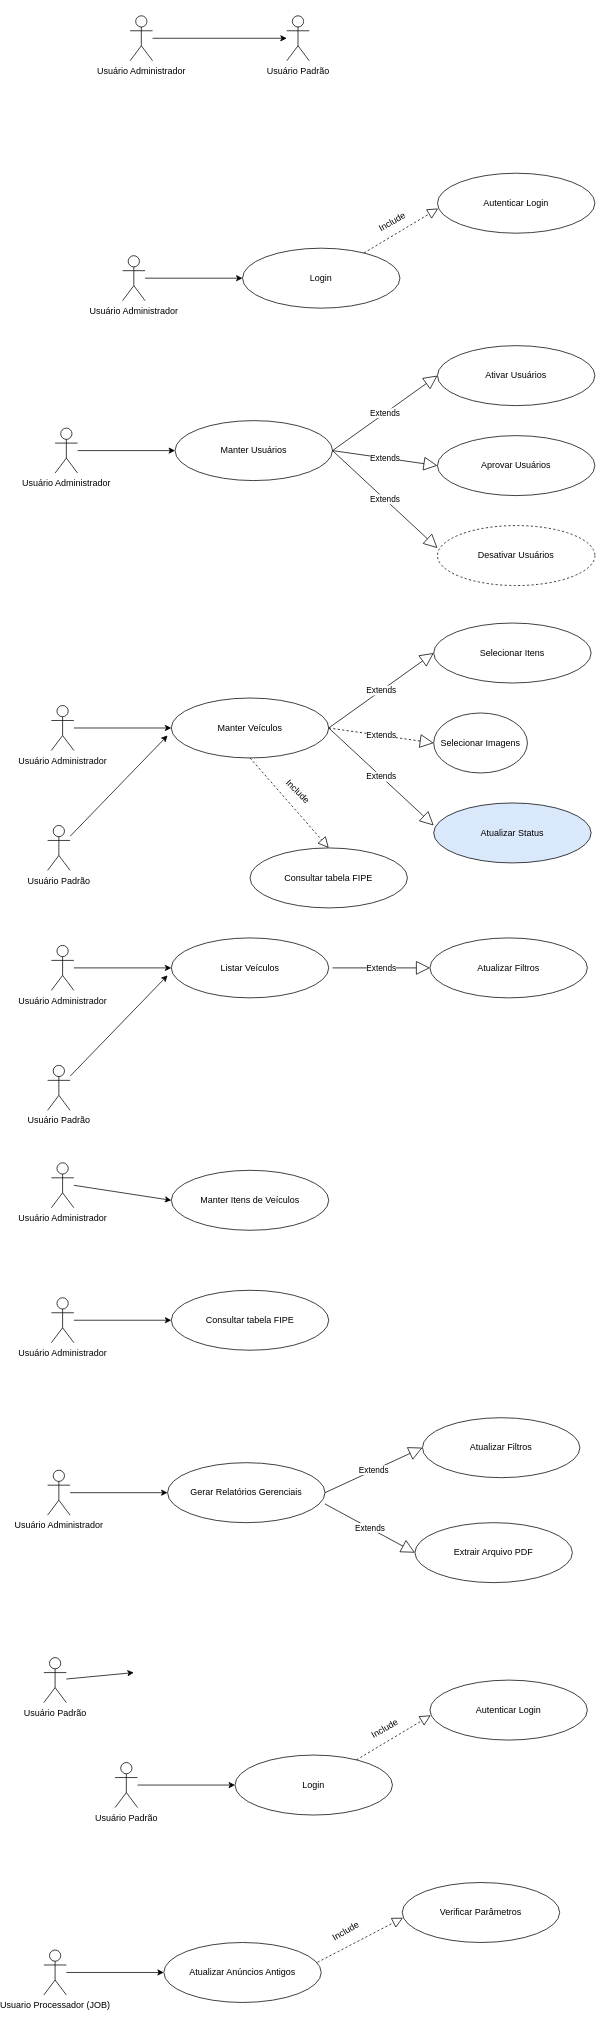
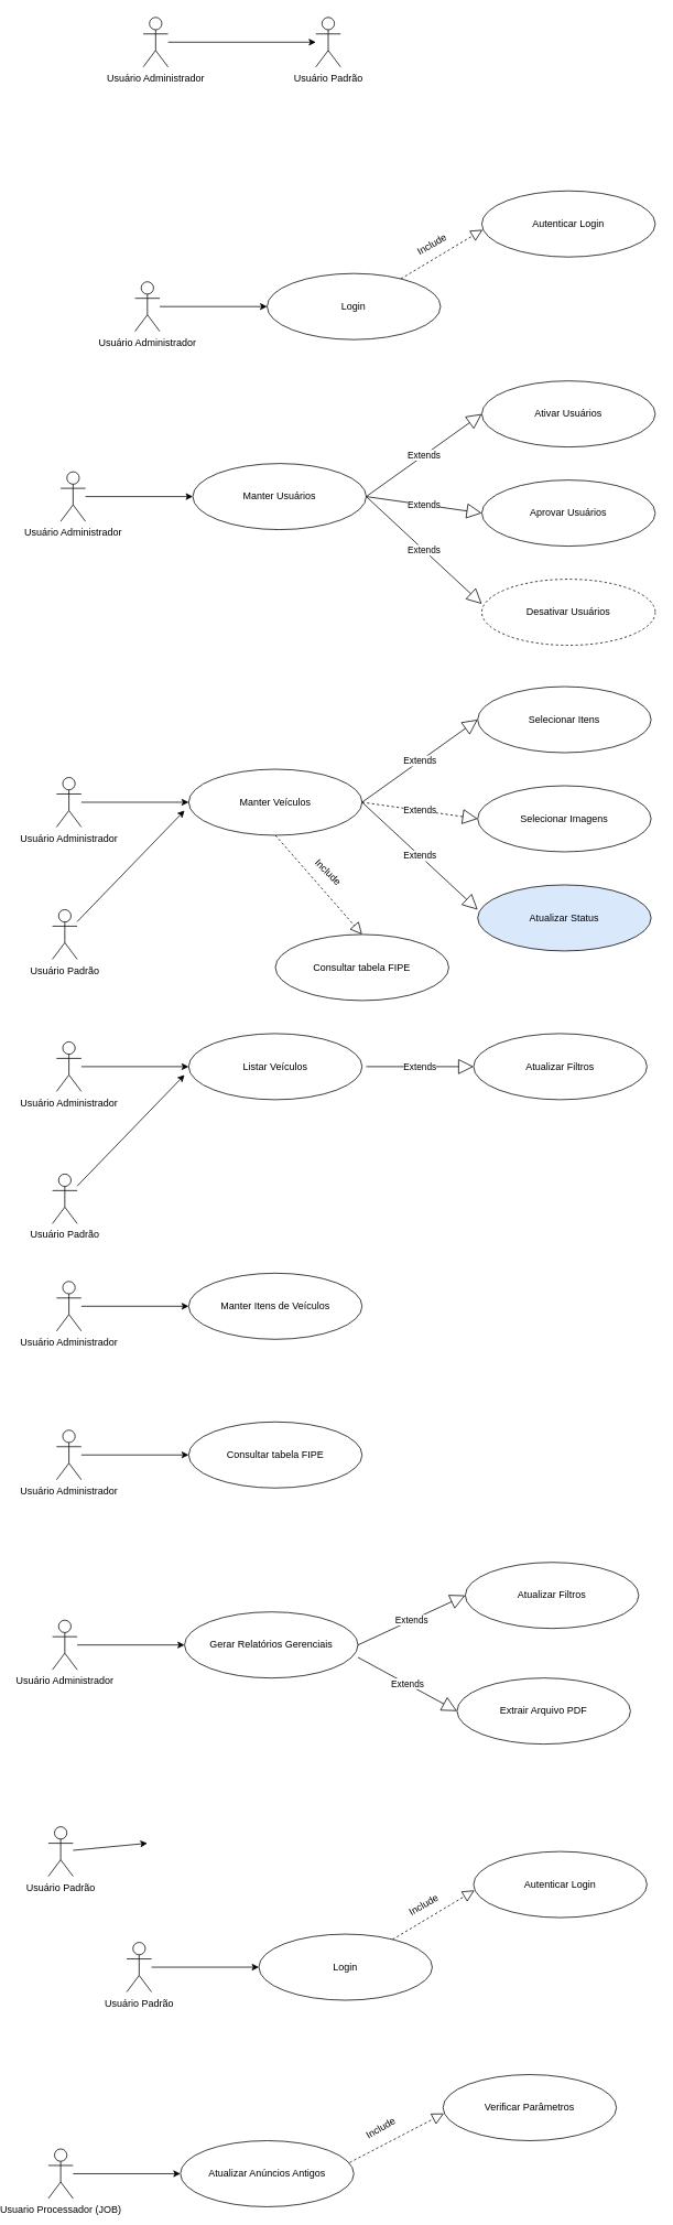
  <mxCell id="0" />
  <mxCell id="1" parent="0" />
  <mxCell id="2" value="Usuário Administrador" style="shape=umlActor;verticalLabelPosition=bottom;verticalAlign=top;html=1;outlineConnect=0;" parent="1" vertex="1"><mxGeometry x="135" y="20" width="30" height="60" as="geometry" /></mxCell>
  <mxCell id="3" value="Usuário Padrão" style="shape=umlActor;verticalLabelPosition=bottom;verticalAlign=top;html=1;outlineConnect=0;" parent="1" vertex="1"><mxGeometry x="344" y="20" width="30" height="60" as="geometry" /></mxCell>
  <mxCell id="4" value="" style="endArrow=classic;html=1;rounded=0;" parent="1" source="2" target="3" edge="1"><mxGeometry width="50" height="50" relative="1" as="geometry"><mxPoint x="395" y="170" as="sourcePoint" /><mxPoint x="445" y="120" as="targetPoint" /></mxGeometry></mxCell>
  <mxCell id="5" value="Usuário Administrador" style="shape=umlActor;verticalLabelPosition=bottom;verticalAlign=top;html=1;outlineConnect=0;" parent="1" vertex="1"><mxGeometry x="125" y="340" width="30" height="60" as="geometry" /></mxCell>
  <mxCell id="6" value="Login" style="ellipse;whiteSpace=wrap;html=1;" parent="1" vertex="1"><mxGeometry x="285" y="330" width="210" height="80" as="geometry" /></mxCell>
  <mxCell id="7" value="" style="endArrow=classic;html=1;rounded=0;entryX=0;entryY=0.5;entryDx=0;entryDy=0;" parent="1" source="5" target="6" edge="1"><mxGeometry width="50" height="50" relative="1" as="geometry"><mxPoint x="395" y="570" as="sourcePoint" /><mxPoint x="445" y="520" as="targetPoint" /><Array as="points" /></mxGeometry></mxCell>
  <mxCell id="8" value="Usuário Padrão" style="shape=umlActor;verticalLabelPosition=bottom;verticalAlign=top;html=1;outlineConnect=0;" parent="1" vertex="1"><mxGeometry x="115" y="2350" width="30" height="60" as="geometry" /></mxCell>
  <mxCell id="9" value="Autenticar Login" style="ellipse;whiteSpace=wrap;html=1;" vertex="1" parent="1"><mxGeometry x="545" y="230" width="210" height="80" as="geometry" /></mxCell>
  <mxCell id="10" value="Include" style="text;html=1;strokeColor=none;fillColor=none;align=center;verticalAlign=middle;whiteSpace=wrap;rounded=0;rotation=-30;" vertex="1" parent="1"><mxGeometry x="455" y="280" width="60" height="30" as="geometry" /></mxCell>
  <mxCell id="11" value="" style="endArrow=block;dashed=1;endFill=0;endSize=12;html=1;rounded=0;entryX=0.005;entryY=0.588;entryDx=0;entryDy=0;entryPerimeter=0;" edge="1" parent="1" source="6" target="9"><mxGeometry width="160" relative="1" as="geometry"><mxPoint x="275" y="500" as="sourcePoint" /><mxPoint x="435" y="500" as="targetPoint" /></mxGeometry></mxCell>
  <mxCell id="12" value="Login" style="ellipse;whiteSpace=wrap;html=1;" vertex="1" parent="1"><mxGeometry x="275" y="2340" width="210" height="80" as="geometry" /></mxCell>
  <mxCell id="13" value="" style="endArrow=classic;html=1;rounded=0;entryX=0;entryY=0.5;entryDx=0;entryDy=0;" edge="1" parent="1" target="12"><mxGeometry width="50" height="50" relative="1" as="geometry"><mxPoint x="145" y="2380" as="sourcePoint" /><mxPoint x="435" y="2530" as="targetPoint" /><Array as="points" /></mxGeometry></mxCell>
  <mxCell id="14" value="Autenticar Login" style="ellipse;whiteSpace=wrap;html=1;" vertex="1" parent="1"><mxGeometry x="535" y="2240" width="210" height="80" as="geometry" /></mxCell>
  <mxCell id="15" value="Include" style="text;html=1;strokeColor=none;fillColor=none;align=center;verticalAlign=middle;whiteSpace=wrap;rounded=0;rotation=-30;" vertex="1" parent="1"><mxGeometry x="445" y="2290" width="60" height="30" as="geometry" /></mxCell>
  <mxCell id="16" value="" style="endArrow=block;dashed=1;endFill=0;endSize=12;html=1;rounded=0;entryX=0.005;entryY=0.588;entryDx=0;entryDy=0;entryPerimeter=0;" edge="1" parent="1" source="12" target="14"><mxGeometry width="160" relative="1" as="geometry"><mxPoint x="265" y="2510" as="sourcePoint" /><mxPoint x="425" y="2510" as="targetPoint" /></mxGeometry></mxCell>
  <mxCell id="17" value="Usuário Administrador" style="shape=umlActor;verticalLabelPosition=bottom;verticalAlign=top;html=1;outlineConnect=0;" vertex="1" parent="1"><mxGeometry x="35" y="570" width="30" height="60" as="geometry" /></mxCell>
  <mxCell id="18" value="Manter Usuários" style="ellipse;whiteSpace=wrap;html=1;" vertex="1" parent="1"><mxGeometry x="195" y="560" width="210" height="80" as="geometry" /></mxCell>
  <mxCell id="19" value="" style="endArrow=classic;html=1;rounded=0;entryX=0;entryY=0.5;entryDx=0;entryDy=0;" edge="1" parent="1" target="18"><mxGeometry width="50" height="50" relative="1" as="geometry"><mxPoint x="65" y="600" as="sourcePoint" /><mxPoint x="355" y="750" as="targetPoint" /><Array as="points" /></mxGeometry></mxCell>
  <mxCell id="20" value="Ativar Usuários" style="ellipse;whiteSpace=wrap;html=1;" vertex="1" parent="1"><mxGeometry x="545" y="460" width="210" height="80" as="geometry" /></mxCell>
  <mxCell id="21" value="Aprovar Usuários" style="ellipse;whiteSpace=wrap;html=1;" vertex="1" parent="1"><mxGeometry x="545" y="580" width="210" height="80" as="geometry" /></mxCell>
  <mxCell id="22" value="Extends" style="endArrow=block;endSize=16;endFill=0;html=1;rounded=0;entryX=0;entryY=0.5;entryDx=0;entryDy=0;exitX=1;exitY=0.5;exitDx=0;exitDy=0;" edge="1" parent="1" source="18" target="20"><mxGeometry width="160" relative="1" as="geometry"><mxPoint x="275" y="620" as="sourcePoint" /><mxPoint x="435" y="620" as="targetPoint" /></mxGeometry></mxCell>
  <mxCell id="23" value="Extends" style="endArrow=block;endSize=16;endFill=0;html=1;rounded=0;entryX=0;entryY=0.5;entryDx=0;entryDy=0;exitX=1;exitY=0.5;exitDx=0;exitDy=0;" edge="1" parent="1" source="18" target="21"><mxGeometry width="160" relative="1" as="geometry"><mxPoint x="405.05" y="590" as="sourcePoint" /><mxPoint x="584.95" y="546" as="targetPoint" /></mxGeometry></mxCell>
  <mxCell id="24" value="Desativar Usuários" style="ellipse;whiteSpace=wrap;html=1;dashed=1;" vertex="1" parent="1"><mxGeometry x="545" y="700" width="210" height="80" as="geometry" /></mxCell>
  <mxCell id="25" value="Extends" style="endArrow=block;endSize=16;endFill=0;html=1;rounded=0;entryX=0;entryY=0.375;entryDx=0;entryDy=0;exitX=1;exitY=0.5;exitDx=0;exitDy=0;entryPerimeter=0;" edge="1" parent="1" source="18" target="24"><mxGeometry width="160" relative="1" as="geometry"><mxPoint x="415" y="610" as="sourcePoint" /><mxPoint x="555" y="630" as="targetPoint" /></mxGeometry></mxCell>
  <mxCell id="26" value="Usuário Administrador" style="shape=umlActor;verticalLabelPosition=bottom;verticalAlign=top;html=1;outlineConnect=0;" vertex="1" parent="1"><mxGeometry x="30" y="940" width="30" height="60" as="geometry" /></mxCell>
  <mxCell id="27" value="Manter Veículos" style="ellipse;whiteSpace=wrap;html=1;" vertex="1" parent="1"><mxGeometry x="190" y="930" width="210" height="80" as="geometry" /></mxCell>
  <mxCell id="28" value="" style="endArrow=classic;html=1;rounded=0;entryX=0;entryY=0.5;entryDx=0;entryDy=0;" edge="1" parent="1" target="27"><mxGeometry width="50" height="50" relative="1" as="geometry"><mxPoint x="60" y="970" as="sourcePoint" /><mxPoint x="350" y="1120" as="targetPoint" /><Array as="points" /></mxGeometry></mxCell>
  <mxCell id="29" value="Selecionar Itens" style="ellipse;whiteSpace=wrap;html=1;" vertex="1" parent="1"><mxGeometry x="540" y="830" width="210" height="80" as="geometry" /></mxCell>
- <mxCell id="30" value="Selecionar Imagens" style="ellipse;whiteSpace=wrap;html=1;" vertex="1" parent="1"><mxGeometry x="540" y="950" width="125" height="80" as="geometry" /></mxCell>
+ <mxCell id="30" value="Selecionar Imagens" style="ellipse;whiteSpace=wrap;html=1;" vertex="1" parent="1"><mxGeometry x="540" y="950" width="210" height="80" as="geometry" /></mxCell>
  <mxCell id="31" value="Extends" style="endArrow=block;endSize=16;endFill=0;html=1;rounded=0;entryX=0;entryY=0.5;entryDx=0;entryDy=0;exitX=1;exitY=0.5;exitDx=0;exitDy=0;" edge="1" parent="1" source="27" target="29"><mxGeometry width="160" relative="1" as="geometry"><mxPoint x="270" y="990" as="sourcePoint" /><mxPoint x="430" y="990" as="targetPoint" /></mxGeometry></mxCell>
  <mxCell id="32" value="Extends" style="endArrow=block;endSize=16;endFill=0;html=1;rounded=0;entryX=0;entryY=0.5;entryDx=0;entryDy=0;exitX=1;exitY=0.5;exitDx=0;exitDy=0;dashed=1;" edge="1" parent="1" source="27" target="30"><mxGeometry width="160" relative="1" as="geometry"><mxPoint x="400.05" y="960" as="sourcePoint" /><mxPoint x="579.95" y="916" as="targetPoint" /></mxGeometry></mxCell>
  <mxCell id="33" value="Atualizar Status" style="ellipse;whiteSpace=wrap;html=1;fillColor=#dae8fc;" vertex="1" parent="1"><mxGeometry x="540" y="1070" width="210" height="80" as="geometry" /></mxCell>
  <mxCell id="34" value="Extends" style="endArrow=block;endSize=16;endFill=0;html=1;rounded=0;entryX=0;entryY=0.375;entryDx=0;entryDy=0;exitX=1;exitY=0.5;exitDx=0;exitDy=0;entryPerimeter=0;" edge="1" parent="1" source="27" target="33"><mxGeometry width="160" relative="1" as="geometry"><mxPoint x="410" y="980" as="sourcePoint" /><mxPoint x="550" y="1000" as="targetPoint" /></mxGeometry></mxCell>
  <mxCell id="35" value="Usuário Padrão" style="shape=umlActor;verticalLabelPosition=bottom;verticalAlign=top;html=1;outlineConnect=0;" vertex="1" parent="1"><mxGeometry x="25" y="1100" width="30" height="60" as="geometry" /></mxCell>
  <mxCell id="36" value="" style="endArrow=classic;html=1;rounded=0;" edge="1" parent="1" source="35"><mxGeometry width="50" height="50" relative="1" as="geometry"><mxPoint x="70" y="980" as="sourcePoint" /><mxPoint x="185" y="980" as="targetPoint" /><Array as="points" /></mxGeometry></mxCell>
  <mxCell id="37" value="Usuário Administrador" style="shape=umlActor;verticalLabelPosition=bottom;verticalAlign=top;html=1;outlineConnect=0;" vertex="1" parent="1"><mxGeometry x="30" y="1260" width="30" height="60" as="geometry" /></mxCell>
  <mxCell id="38" value="Listar Veículos" style="ellipse;whiteSpace=wrap;html=1;" vertex="1" parent="1"><mxGeometry x="190" y="1250" width="210" height="80" as="geometry" /></mxCell>
  <mxCell id="39" value="" style="endArrow=classic;html=1;rounded=0;entryX=0;entryY=0.5;entryDx=0;entryDy=0;" edge="1" parent="1" target="38"><mxGeometry width="50" height="50" relative="1" as="geometry"><mxPoint x="60" y="1290" as="sourcePoint" /><mxPoint x="350" y="1440" as="targetPoint" /><Array as="points" /></mxGeometry></mxCell>
  <mxCell id="40" value="Usuário Padrão" style="shape=umlActor;verticalLabelPosition=bottom;verticalAlign=top;html=1;outlineConnect=0;" vertex="1" parent="1"><mxGeometry x="25" y="1420" width="30" height="60" as="geometry" /></mxCell>
  <mxCell id="41" value="" style="endArrow=classic;html=1;rounded=0;" edge="1" parent="1" source="40"><mxGeometry width="50" height="50" relative="1" as="geometry"><mxPoint x="70" y="1300" as="sourcePoint" /><mxPoint x="185" y="1300" as="targetPoint" /><Array as="points" /></mxGeometry></mxCell>
  <mxCell id="42" value="Atualizar Filtros" style="ellipse;whiteSpace=wrap;html=1;" vertex="1" parent="1"><mxGeometry x="535" y="1250" width="210" height="80" as="geometry" /></mxCell>
  <mxCell id="43" value="Extends" style="endArrow=block;endSize=16;endFill=0;html=1;rounded=0;entryX=0;entryY=0.375;entryDx=0;entryDy=0;entryPerimeter=0;" edge="1" parent="1"><mxGeometry width="160" relative="1" as="geometry"><mxPoint x="405" y="1290" as="sourcePoint" /><mxPoint x="535" y="1290" as="targetPoint" /></mxGeometry></mxCell>
  <mxCell id="44" value="Usuário Administrador" style="shape=umlActor;verticalLabelPosition=bottom;verticalAlign=top;html=1;outlineConnect=0;" vertex="1" parent="1"><mxGeometry x="30" y="1550" width="30" height="60" as="geometry" /></mxCell>
- <mxCell id="45" value="Manter Itens de Veículos" style="ellipse;whiteSpace=wrap;html=1;" vertex="1" parent="1"><mxGeometry x="190" y="1560" width="210" height="80" as="geometry" /></mxCell>
+ <mxCell id="45" value="Manter Itens de Veículos" style="ellipse;whiteSpace=wrap;html=1;" vertex="1" parent="1"><mxGeometry x="190" y="1540" width="210" height="80" as="geometry" /></mxCell>
  <mxCell id="46" value="" style="endArrow=classic;html=1;rounded=0;entryX=0;entryY=0.5;entryDx=0;entryDy=0;" edge="1" parent="1" target="45"><mxGeometry width="50" height="50" relative="1" as="geometry"><mxPoint x="60" y="1580" as="sourcePoint" /><mxPoint x="350" y="1730" as="targetPoint" /><Array as="points" /></mxGeometry></mxCell>
  <mxCell id="47" value="Usuário Padrão" style="shape=umlActor;verticalLabelPosition=bottom;verticalAlign=top;html=1;outlineConnect=0;" vertex="1" parent="1"><mxGeometry x="20" y="2210" width="30" height="60" as="geometry" /></mxCell>
  <mxCell id="48" value="" style="endArrow=classic;html=1;rounded=0;" edge="1" parent="1" source="47"><mxGeometry width="50" height="50" relative="1" as="geometry"><mxPoint x="65" y="2090" as="sourcePoint" /><mxPoint x="140" y="2230" as="targetPoint" /><Array as="points" /></mxGeometry></mxCell>
  <mxCell id="49" value="Usuário Administrador" style="shape=umlActor;verticalLabelPosition=bottom;verticalAlign=top;html=1;outlineConnect=0;" vertex="1" parent="1"><mxGeometry x="30" y="1730" width="30" height="60" as="geometry" /></mxCell>
  <mxCell id="50" value="Consultar tabela FIPE" style="ellipse;whiteSpace=wrap;html=1;" vertex="1" parent="1"><mxGeometry x="190" y="1720" width="210" height="80" as="geometry" /></mxCell>
  <mxCell id="51" value="" style="endArrow=classic;html=1;rounded=0;entryX=0;entryY=0.5;entryDx=0;entryDy=0;" edge="1" parent="1" target="50"><mxGeometry width="50" height="50" relative="1" as="geometry"><mxPoint x="60" y="1760" as="sourcePoint" /><mxPoint x="350" y="1910" as="targetPoint" /><Array as="points" /></mxGeometry></mxCell>
  <mxCell id="52" value="Usuário Administrador" style="shape=umlActor;verticalLabelPosition=bottom;verticalAlign=top;html=1;outlineConnect=0;" vertex="1" parent="1"><mxGeometry x="25" y="1960" width="30" height="60" as="geometry" /></mxCell>
  <mxCell id="53" value="Gerar Relatórios Gerenciais" style="ellipse;whiteSpace=wrap;html=1;" vertex="1" parent="1"><mxGeometry x="185" y="1950" width="210" height="80" as="geometry" /></mxCell>
  <mxCell id="54" value="" style="endArrow=classic;html=1;rounded=0;entryX=0;entryY=0.5;entryDx=0;entryDy=0;" edge="1" parent="1" target="53"><mxGeometry width="50" height="50" relative="1" as="geometry"><mxPoint x="55" y="1990" as="sourcePoint" /><mxPoint x="345" y="2140" as="targetPoint" /><Array as="points" /></mxGeometry></mxCell>
  <mxCell id="55" value="Atualizar Filtros" style="ellipse;whiteSpace=wrap;html=1;" vertex="1" parent="1"><mxGeometry x="525" y="1890" width="210" height="80" as="geometry" /></mxCell>
  <mxCell id="56" value="Extends" style="endArrow=block;endSize=16;endFill=0;html=1;rounded=0;entryX=0;entryY=0.375;entryDx=0;entryDy=0;entryPerimeter=0;exitX=1;exitY=0.5;exitDx=0;exitDy=0;" edge="1" parent="1" source="53"><mxGeometry width="160" relative="1" as="geometry"><mxPoint x="395" y="1930" as="sourcePoint" /><mxPoint x="525" y="1930" as="targetPoint" /></mxGeometry></mxCell>
  <mxCell id="57" value="Extrair Arquivo PDF" style="ellipse;whiteSpace=wrap;html=1;" vertex="1" parent="1"><mxGeometry x="515" y="2030" width="210" height="80" as="geometry" /></mxCell>
  <mxCell id="58" value="Extends" style="endArrow=block;endSize=16;endFill=0;html=1;rounded=0;entryX=0;entryY=0.375;entryDx=0;entryDy=0;entryPerimeter=0;exitX=1;exitY=0.688;exitDx=0;exitDy=0;exitPerimeter=0;" edge="1" parent="1" source="53"><mxGeometry width="160" relative="1" as="geometry"><mxPoint x="385" y="2070" as="sourcePoint" /><mxPoint x="515" y="2070" as="targetPoint" /></mxGeometry></mxCell>
  <mxCell id="59" value="Consultar tabela FIPE" style="ellipse;whiteSpace=wrap;html=1;" vertex="1" parent="1"><mxGeometry x="295" y="1130" width="210" height="80" as="geometry" /></mxCell>
  <mxCell id="60" value="" style="endArrow=block;dashed=1;endFill=0;endSize=12;html=1;rounded=0;entryX=0.5;entryY=0;entryDx=0;entryDy=0;exitX=0.5;exitY=1;exitDx=0;exitDy=0;" edge="1" parent="1" source="27" target="59"><mxGeometry width="160" relative="1" as="geometry"><mxPoint x="285.003" y="1150" as="sourcePoint" /><mxPoint x="384.08" y="1090.64" as="targetPoint" /></mxGeometry></mxCell>
  <mxCell id="61" value="Include" style="text;html=1;strokeColor=none;fillColor=none;align=center;verticalAlign=middle;whiteSpace=wrap;rounded=0;rotation=45;" vertex="1" parent="1"><mxGeometry x="329" y="1040" width="60" height="30" as="geometry" /></mxCell>
  <mxCell id="62" value="Usuario Processador (JOB)" style="shape=umlActor;verticalLabelPosition=bottom;verticalAlign=top;html=1;outlineConnect=0;" vertex="1" parent="1"><mxGeometry x="20" y="2600" width="30" height="60" as="geometry" /></mxCell>
  <mxCell id="63" value="Atualizar Anúncios Antigos" style="ellipse;whiteSpace=wrap;html=1;" vertex="1" parent="1"><mxGeometry x="180" y="2590" width="210" height="80" as="geometry" /></mxCell>
  <mxCell id="64" value="" style="endArrow=classic;html=1;rounded=0;entryX=0;entryY=0.5;entryDx=0;entryDy=0;" edge="1" parent="1" target="63"><mxGeometry width="50" height="50" relative="1" as="geometry"><mxPoint x="50" y="2630" as="sourcePoint" /><mxPoint x="340" y="2780" as="targetPoint" /><Array as="points" /></mxGeometry></mxCell>
  <mxCell id="65" value="Verificar Parâmetros" style="ellipse;whiteSpace=wrap;html=1;" vertex="1" parent="1"><mxGeometry x="498.03" y="2510" width="210" height="80" as="geometry" /></mxCell>
  <mxCell id="66" value="Include" style="text;html=1;strokeColor=none;fillColor=none;align=center;verticalAlign=middle;whiteSpace=wrap;rounded=0;rotation=-30;" vertex="1" parent="1"><mxGeometry x="393.03" y="2560" width="60" height="30" as="geometry" /></mxCell>
  <mxCell id="67" value="" style="endArrow=block;dashed=1;endFill=0;endSize=12;html=1;rounded=0;entryX=0.005;entryY=0.588;entryDx=0;entryDy=0;entryPerimeter=0;" edge="1" parent="1" target="65"><mxGeometry width="160" relative="1" as="geometry"><mxPoint x="385.003" y="2616.4" as="sourcePoint" /><mxPoint x="373.03" y="2780" as="targetPoint" /></mxGeometry></mxCell>
